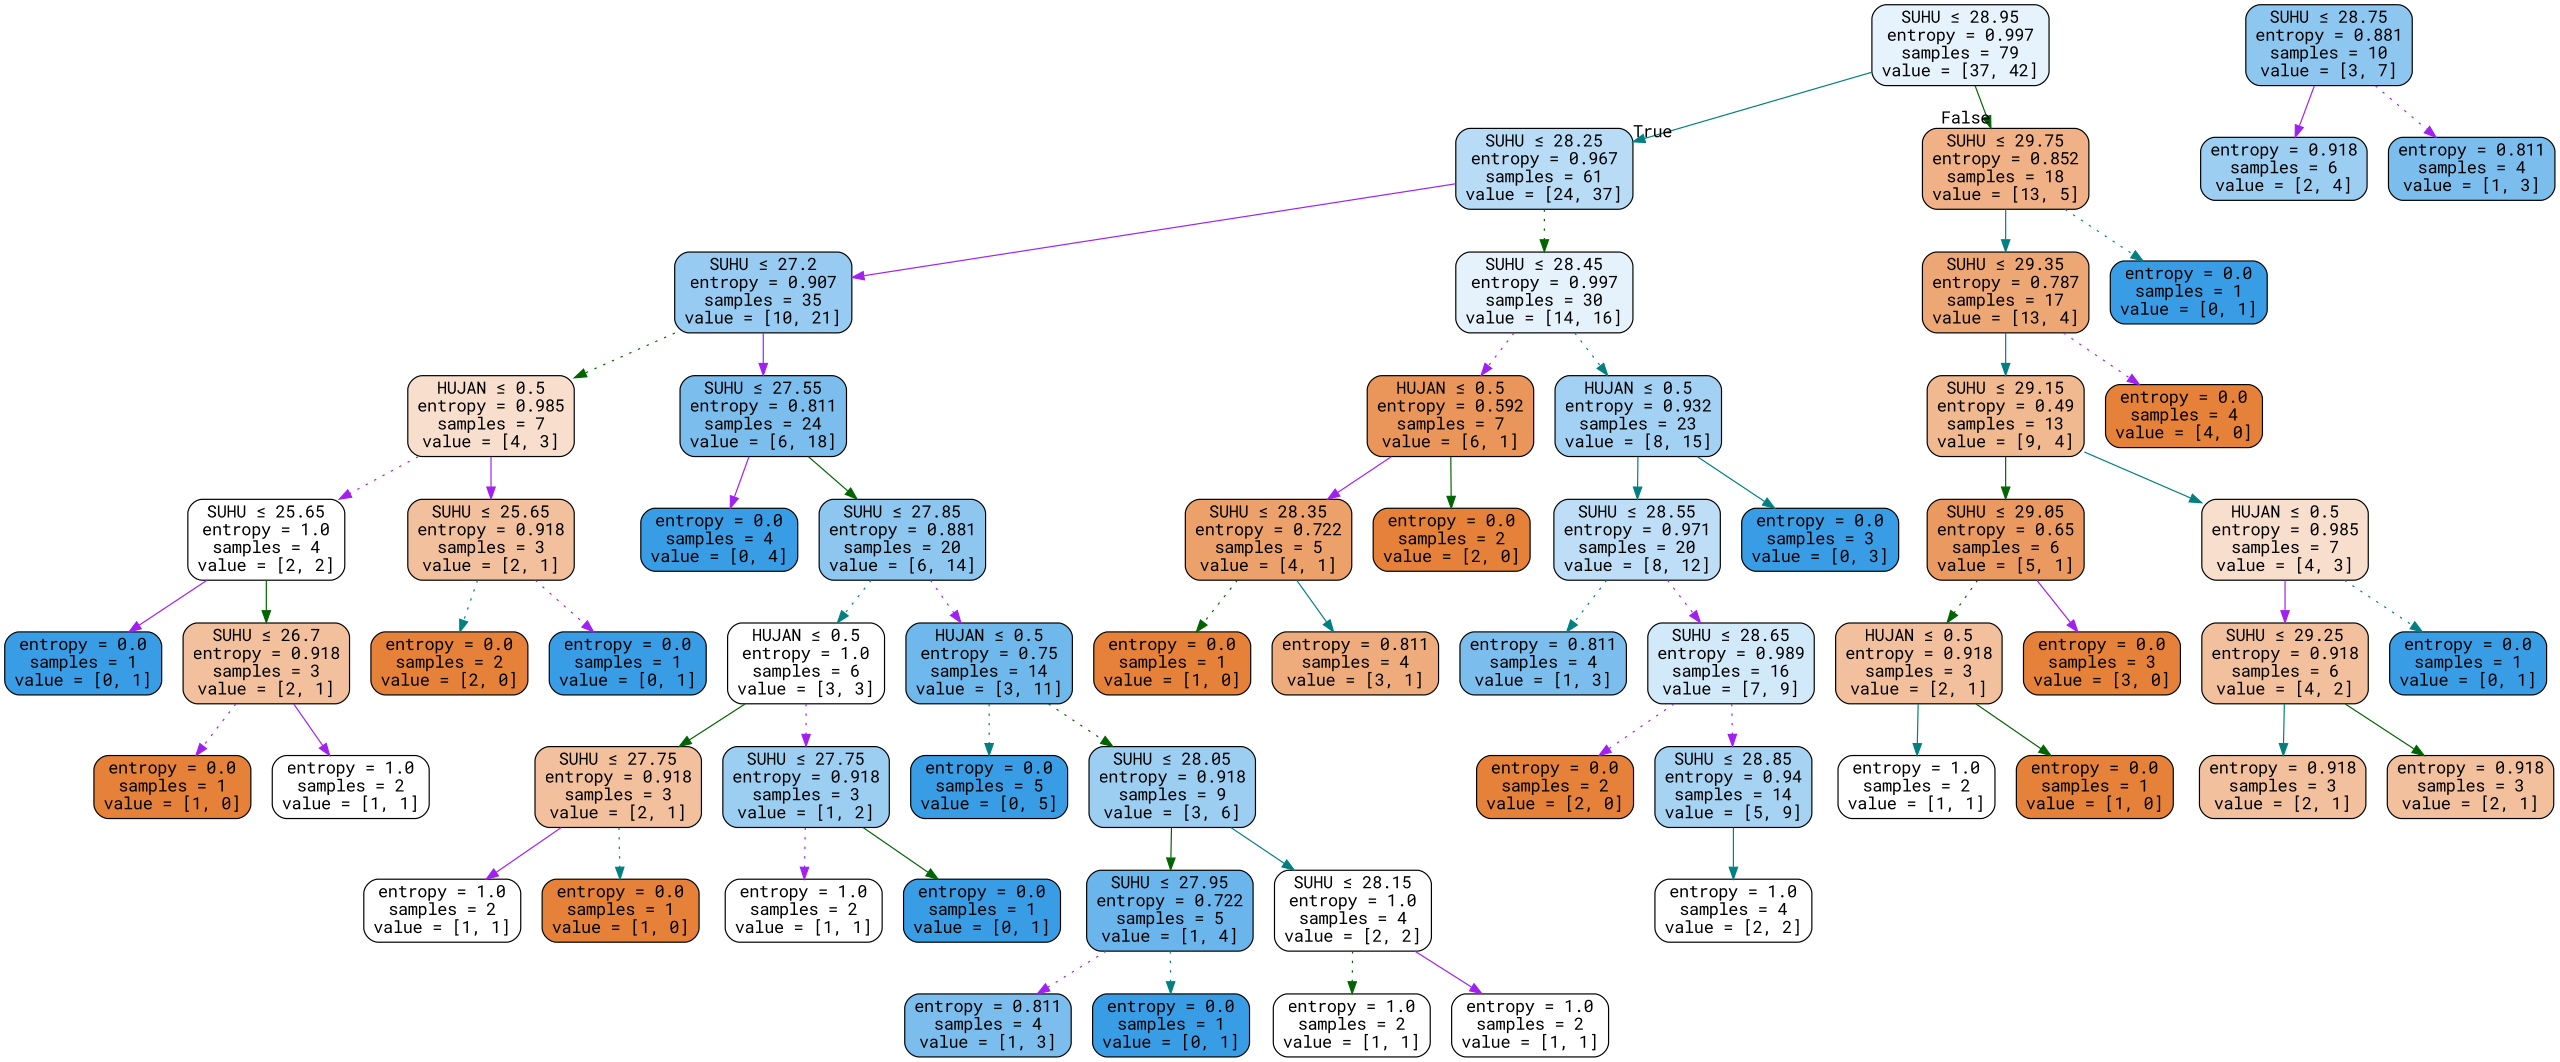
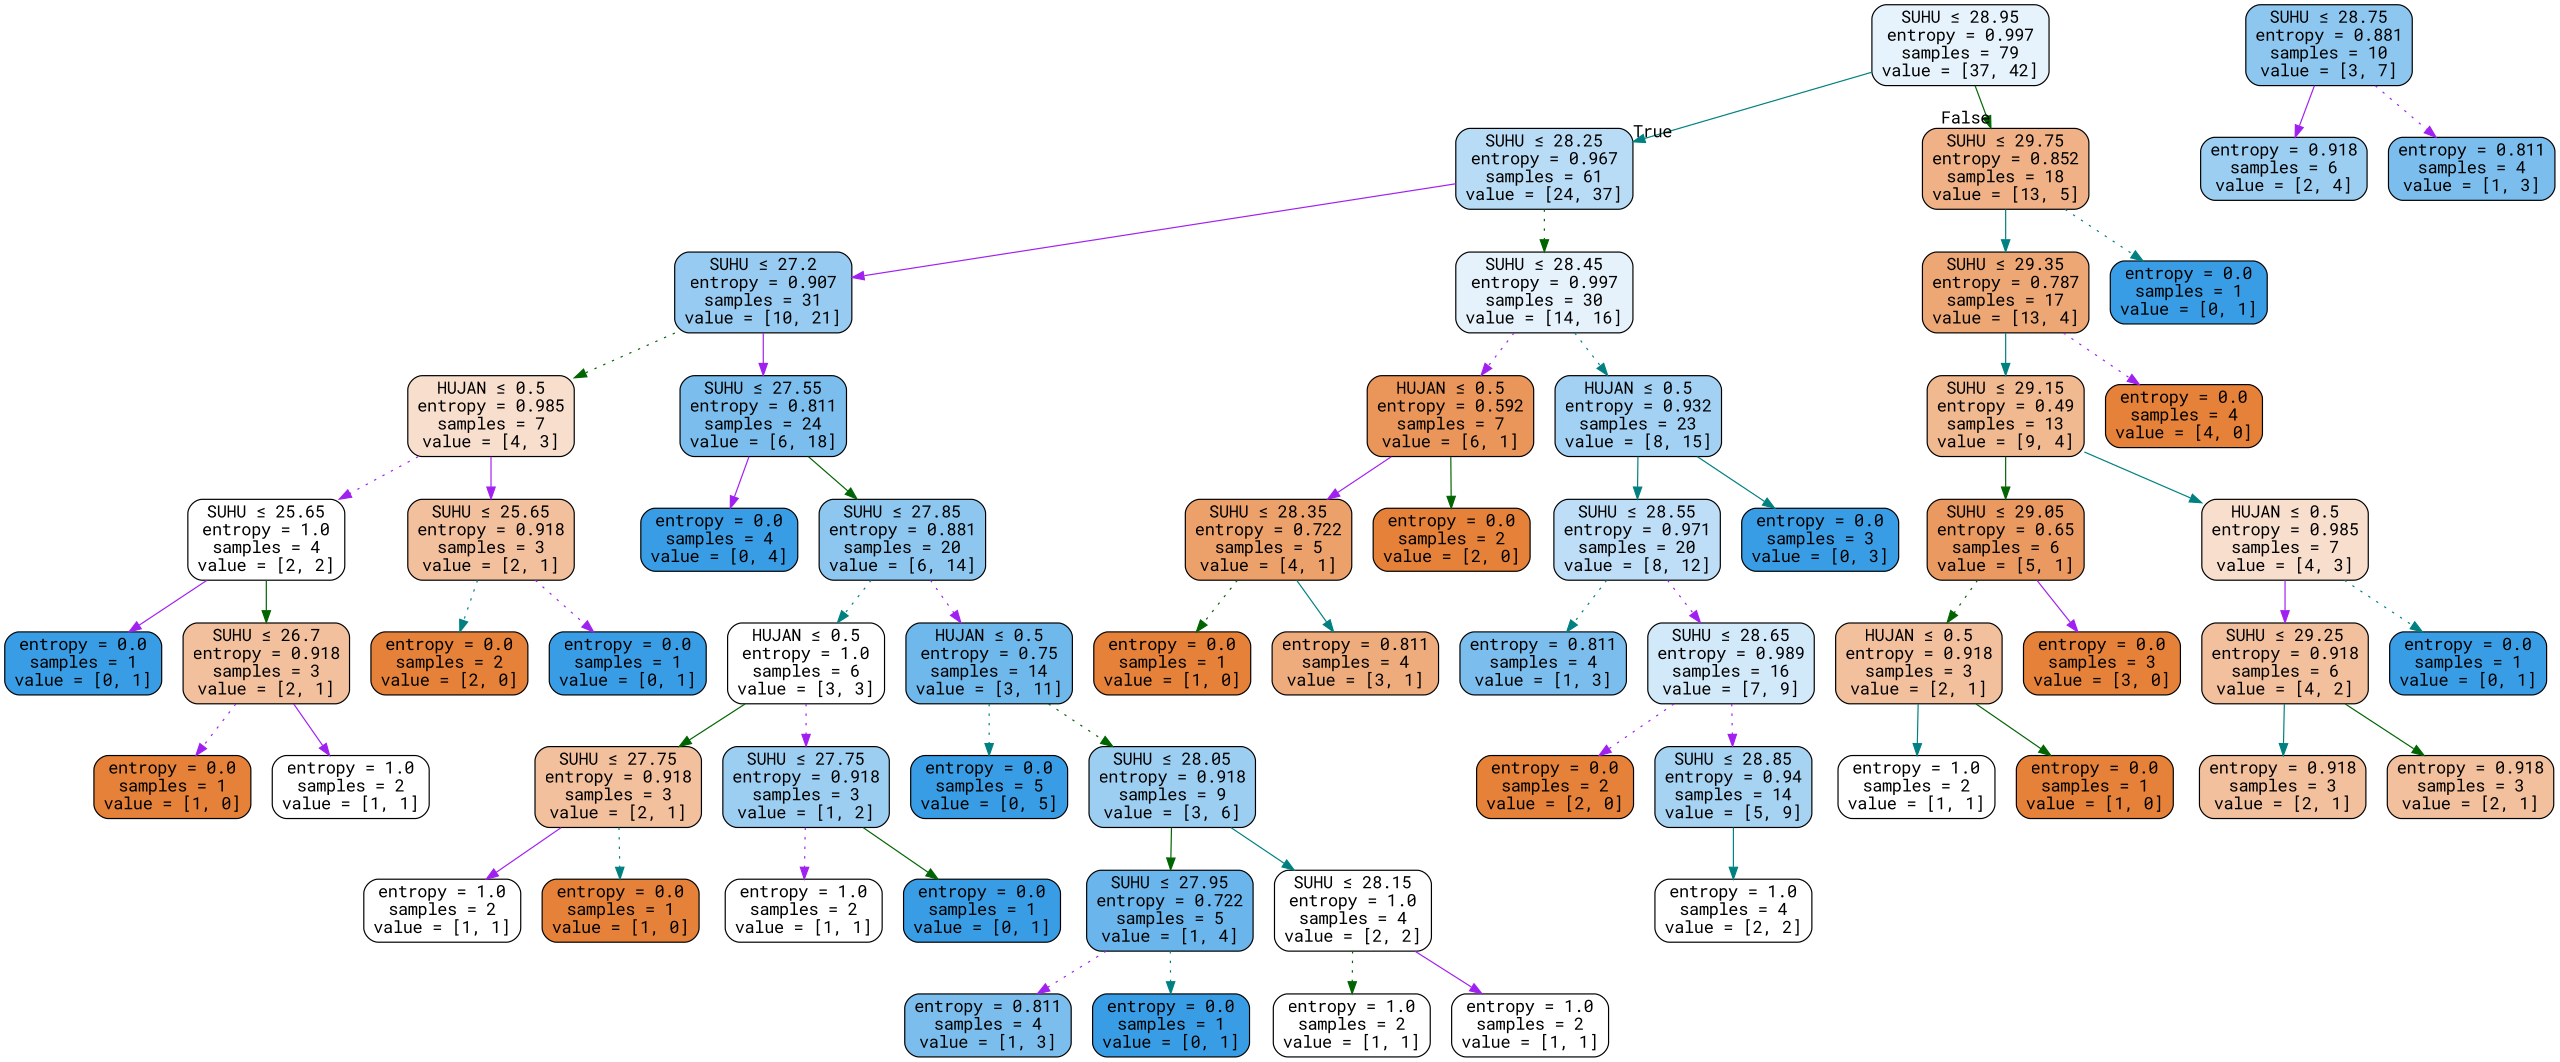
  digraph {
    fontname="Roboto Mono"
    node [color=black fillcolor="#e5813900" fontname="Roboto Mono" shape=box style="filled, rounded"]
    edge [color=purple fontname="Roboto Mono" style=solid]
    n1 [fillcolor="#399de51e" label=<SUHU &le; 28.95<br/>entropy = 0.997<br/>samples = 79<br/>value = [37, 42]>]
    n2 [fillcolor="#399de55a" label=<SUHU &le; 28.25<br/>entropy = 0.967<br/>samples = 61<br/>value = [24, 37]>]
    n3 [fillcolor="#e581399d" label=<SUHU &le; 29.75<br/>entropy = 0.852<br/>samples = 18<br/>value = [13, 5]>]
-   n4 [fillcolor="#399de586" label=<SUHU &le; 27.2<br/>entropy = 0.907<br/>samples = 35<br/>value = [10, 21]>]
+   n4 [fillcolor="#399de586" label=<SUHU &le; 27.2<br/>entropy = 0.907<br/>samples = 31<br/>value = [10, 21]>]
    n5 [fillcolor="#399de520" label=<SUHU &le; 28.45<br/>entropy = 0.997<br/>samples = 30<br/>value = [14, 16]>]
    n6 [fillcolor="#e58139b1" label=<SUHU &le; 29.35<br/>entropy = 0.787<br/>samples = 17<br/>value = [13, 4]>]
    n7 [fillcolor="#399de5ff" label=<entropy = 0.0<br/>samples = 1<br/>value = [0, 1]>]
    n8 [fillcolor="#e5813940" label=<HUJAN &le; 0.5<br/>entropy = 0.985<br/>samples = 7<br/>value = [4, 3]>]
    n9 [fillcolor="#399de5aa" label=<SUHU &le; 27.55<br/>entropy = 0.811<br/>samples = 24<br/>value = [6, 18]>]
    n10 [fillcolor="#e58139d4" label=<HUJAN &le; 0.5<br/>entropy = 0.592<br/>samples = 7<br/>value = [6, 1]>]
    n11 [fillcolor="#399de577" label=<HUJAN &le; 0.5<br/>entropy = 0.932<br/>samples = 23<br/>value = [8, 15]>]
    n12 [label=<SUHU &le; 25.65<br/>entropy = 1.0<br/>samples = 4<br/>value = [2, 2]>]
    n13 [fillcolor="#e581397f" label=<SUHU &le; 25.65<br/>entropy = 0.918<br/>samples = 3<br/>value = [2, 1]>]
    n14 [fillcolor="#399de5ff" label=<entropy = 0.0<br/>samples = 4<br/>value = [0, 4]>]
    n15 [fillcolor="#399de592" label=<SUHU &le; 27.85<br/>entropy = 0.881<br/>samples = 20<br/>value = [6, 14]>]
    n16 [fillcolor="#399de5ff" label=<entropy = 0.0<br/>samples = 1<br/>value = [0, 1]>]
    n17 [fillcolor="#e581397f" label=<SUHU &le; 26.7<br/>entropy = 0.918<br/>samples = 3<br/>value = [2, 1]>]
    n18 [fillcolor="#e58139ff" label=<entropy = 0.0<br/>samples = 2<br/>value = [2, 0]>]
    n19 [fillcolor="#399de5ff" label=<entropy = 0.0<br/>samples = 1<br/>value = [0, 1]>]
    n20 [fillcolor="#e58139ff" label=<entropy = 0.0<br/>samples = 1<br/>value = [1, 0]>]
    n21 [label=<entropy = 1.0<br/>samples = 2<br/>value = [1, 1]>]
    n22 [label=<HUJAN &le; 0.5<br/>entropy = 1.0<br/>samples = 6<br/>value = [3, 3]>]
    n23 [fillcolor="#399de5b9" label=<HUJAN &le; 0.5<br/>entropy = 0.75<br/>samples = 14<br/>value = [3, 11]>]
    n24 [fillcolor="#e581397f" label=<SUHU &le; 27.75<br/>entropy = 0.918<br/>samples = 3<br/>value = [2, 1]>]
    n25 [fillcolor="#399de57f" label=<SUHU &le; 27.75<br/>entropy = 0.918<br/>samples = 3<br/>value = [1, 2]>]
    n26 [fillcolor="#399de5ff" label=<entropy = 0.0<br/>samples = 5<br/>value = [0, 5]>]
    n27 [fillcolor="#399de57f" label=<SUHU &le; 28.05<br/>entropy = 0.918<br/>samples = 9<br/>value = [3, 6]>]
    n28 [label=<entropy = 1.0<br/>samples = 2<br/>value = [1, 1]>]
    n29 [fillcolor="#e58139ff" label=<entropy = 0.0<br/>samples = 1<br/>value = [1, 0]>]
    n30 [label=<entropy = 1.0<br/>samples = 2<br/>value = [1, 1]>]
    n31 [fillcolor="#399de5ff" label=<entropy = 0.0<br/>samples = 1<br/>value = [0, 1]>]
    n32 [fillcolor="#399de5bf" label=<SUHU &le; 27.95<br/>entropy = 0.722<br/>samples = 5<br/>value = [1, 4]>]
    n33 [label=<SUHU &le; 28.15<br/>entropy = 1.0<br/>samples = 4<br/>value = [2, 2]>]
    n34 [fillcolor="#399de5aa" label=<entropy = 0.811<br/>samples = 4<br/>value = [1, 3]>]
    n35 [fillcolor="#399de5ff" label=<entropy = 0.0<br/>samples = 1<br/>value = [0, 1]>]
    n36 [label=<entropy = 1.0<br/>samples = 2<br/>value = [1, 1]>]
    n37 [label=<entropy = 1.0<br/>samples = 2<br/>value = [1, 1]>]
    n38 [fillcolor="#e58139bf" label=<SUHU &le; 28.35<br/>entropy = 0.722<br/>samples = 5<br/>value = [4, 1]>]
    n39 [fillcolor="#e58139ff" label=<entropy = 0.0<br/>samples = 2<br/>value = [2, 0]>]
    n40 [fillcolor="#399de555" label=<SUHU &le; 28.55<br/>entropy = 0.971<br/>samples = 20<br/>value = [8, 12]>]
    n41 [fillcolor="#399de5ff" label=<entropy = 0.0<br/>samples = 3<br/>value = [0, 3]>]
    n42 [fillcolor="#e58139ff" label=<entropy = 0.0<br/>samples = 1<br/>value = [1, 0]>]
    n43 [fillcolor="#e58139aa" label=<entropy = 0.811<br/>samples = 4<br/>value = [3, 1]>]
    n44 [fillcolor="#399de5aa" label=<entropy = 0.811<br/>samples = 4<br/>value = [1, 3]>]
    n45 [fillcolor="#399de539" label=<SUHU &le; 28.65<br/>entropy = 0.989<br/>samples = 16<br/>value = [7, 9]>]
    n46 [fillcolor="#e58139ff" label=<entropy = 0.0<br/>samples = 2<br/>value = [2, 0]>]
    n47 [fillcolor="#399de571" label=<SUHU &le; 28.85<br/>entropy = 0.94<br/>samples = 14<br/>value = [5, 9]>]
    n48 [label=<entropy = 1.0<br/>samples = 4<br/>value = [2, 2]>]
    n49 [fillcolor="#399de592" label=<SUHU &le; 28.75<br/>entropy = 0.881<br/>samples = 10<br/>value = [3, 7]>]
    n50 [fillcolor="#399de57f" label=<entropy = 0.918<br/>samples = 6<br/>value = [2, 4]>]
    n51 [fillcolor="#399de5aa" label=<entropy = 0.811<br/>samples = 4<br/>value = [1, 3]>]
    n52 [fillcolor="#e581398e" label=<SUHU &le; 29.15<br/>entropy = 0.49<br/>samples = 13<br/>value = [9, 4]>]
    n53 [fillcolor="#e58139ff" label=<entropy = 0.0<br/>samples = 4<br/>value = [4, 0]>]
    n54 [fillcolor="#e58139cc" label=<SUHU &le; 29.05<br/>entropy = 0.65<br/>samples = 6<br/>value = [5, 1]>]
    n55 [fillcolor="#e5813940" label=<HUJAN &le; 0.5<br/>entropy = 0.985<br/>samples = 7<br/>value = [4, 3]>]
    n56 [fillcolor="#e581397f" label=<HUJAN &le; 0.5<br/>entropy = 0.918<br/>samples = 3<br/>value = [2, 1]>]
    n57 [fillcolor="#e58139ff" label=<entropy = 0.0<br/>samples = 3<br/>value = [3, 0]>]
    n58 [fillcolor="#e581397f" label=<SUHU &le; 29.25<br/>entropy = 0.918<br/>samples = 6<br/>value = [4, 2]>]
    n59 [fillcolor="#399de5ff" label=<entropy = 0.0<br/>samples = 1<br/>value = [0, 1]>]
    n60 [label=<entropy = 1.0<br/>samples = 2<br/>value = [1, 1]>]
    n61 [fillcolor="#e58139ff" label=<entropy = 0.0<br/>samples = 1<br/>value = [1, 0]>]
    n62 [fillcolor="#e581397f" label=<entropy = 0.918<br/>samples = 3<br/>value = [2, 1]>]
    n63 [fillcolor="#e581397f" label=<entropy = 0.918<br/>samples = 3<br/>value = [2, 1]>]
    n1 -> n2 [color=teal headlabel=True labelangle=45 labeldistance=2.5]
    n1 -> n3 [color=darkgreen headlabel=False labelangle=-45 labeldistance=2.5]
    n2 -> n4
    n2 -> n5 [color=darkgreen style=dotted]
    n3 -> n6 [color=teal]
    n3 -> n7 [color=teal style=dotted]
    n4 -> n8 [color=darkgreen style=dotted]
    n4 -> n9
    n5 -> n10 [style=dotted]
    n5 -> n11 [color=teal style=dotted]
    n6 -> n52 [color=teal]
    n6 -> n53 [style=dotted]
    n8 -> n12 [style=dotted]
    n8 -> n13
    n9 -> n14
    n9 -> n15 [color=darkgreen]
    n10 -> n38
    n10 -> n39 [color=darkgreen]
    n11 -> n40 [color=teal]
    n11 -> n41 [color=teal]
    n12 -> n16
    n12 -> n17 [color=darkgreen]
    n13 -> n18 [color=teal style=dotted]
    n13 -> n19 [style=dotted]
    n15 -> n22 [color=teal style=dotted]
    n15 -> n23 [style=dotted]
    n17 -> n20 [style=dotted]
    n17 -> n21
    n22 -> n24 [color=darkgreen]
    n22 -> n25 [style=dotted]
    n23 -> n26 [color=teal style=dotted]
    n23 -> n27 [color=darkgreen style=dotted]
    n24 -> n28
    n24 -> n29 [color=teal style=dotted]
    n25 -> n30 [style=dotted]
    n25 -> n31 [color=darkgreen]
    n27 -> n32 [color=darkgreen]
    n27 -> n33 [color=teal]
    n32 -> n34 [style=dotted]
    n32 -> n35 [color=teal style=dotted]
    n33 -> n36 [color=darkgreen style=dotted]
    n33 -> n37
    n38 -> n42 [color=darkgreen style=dotted]
    n38 -> n43 [color=teal]
    n40 -> n44 [color=teal style=dotted]
    n40 -> n45 [style=dotted]
    n45 -> n46 [style=dotted]
    n45 -> n47 [style=dotted]
    n47 -> n48 [color=teal]
    n49 -> n50
    n49 -> n51 [style=dotted]
    n52 -> n54 [color=darkgreen]
    n52 -> n55 [color=teal]
    n54 -> n56 [color=darkgreen style=dotted]
    n54 -> n57
    n55 -> n58
    n55 -> n59 [color=teal style=dotted]
    n56 -> n60 [color=teal]
    n56 -> n61 [color=darkgreen]
    n58 -> n62 [color=teal]
    n58 -> n63 [color=darkgreen]
  }
